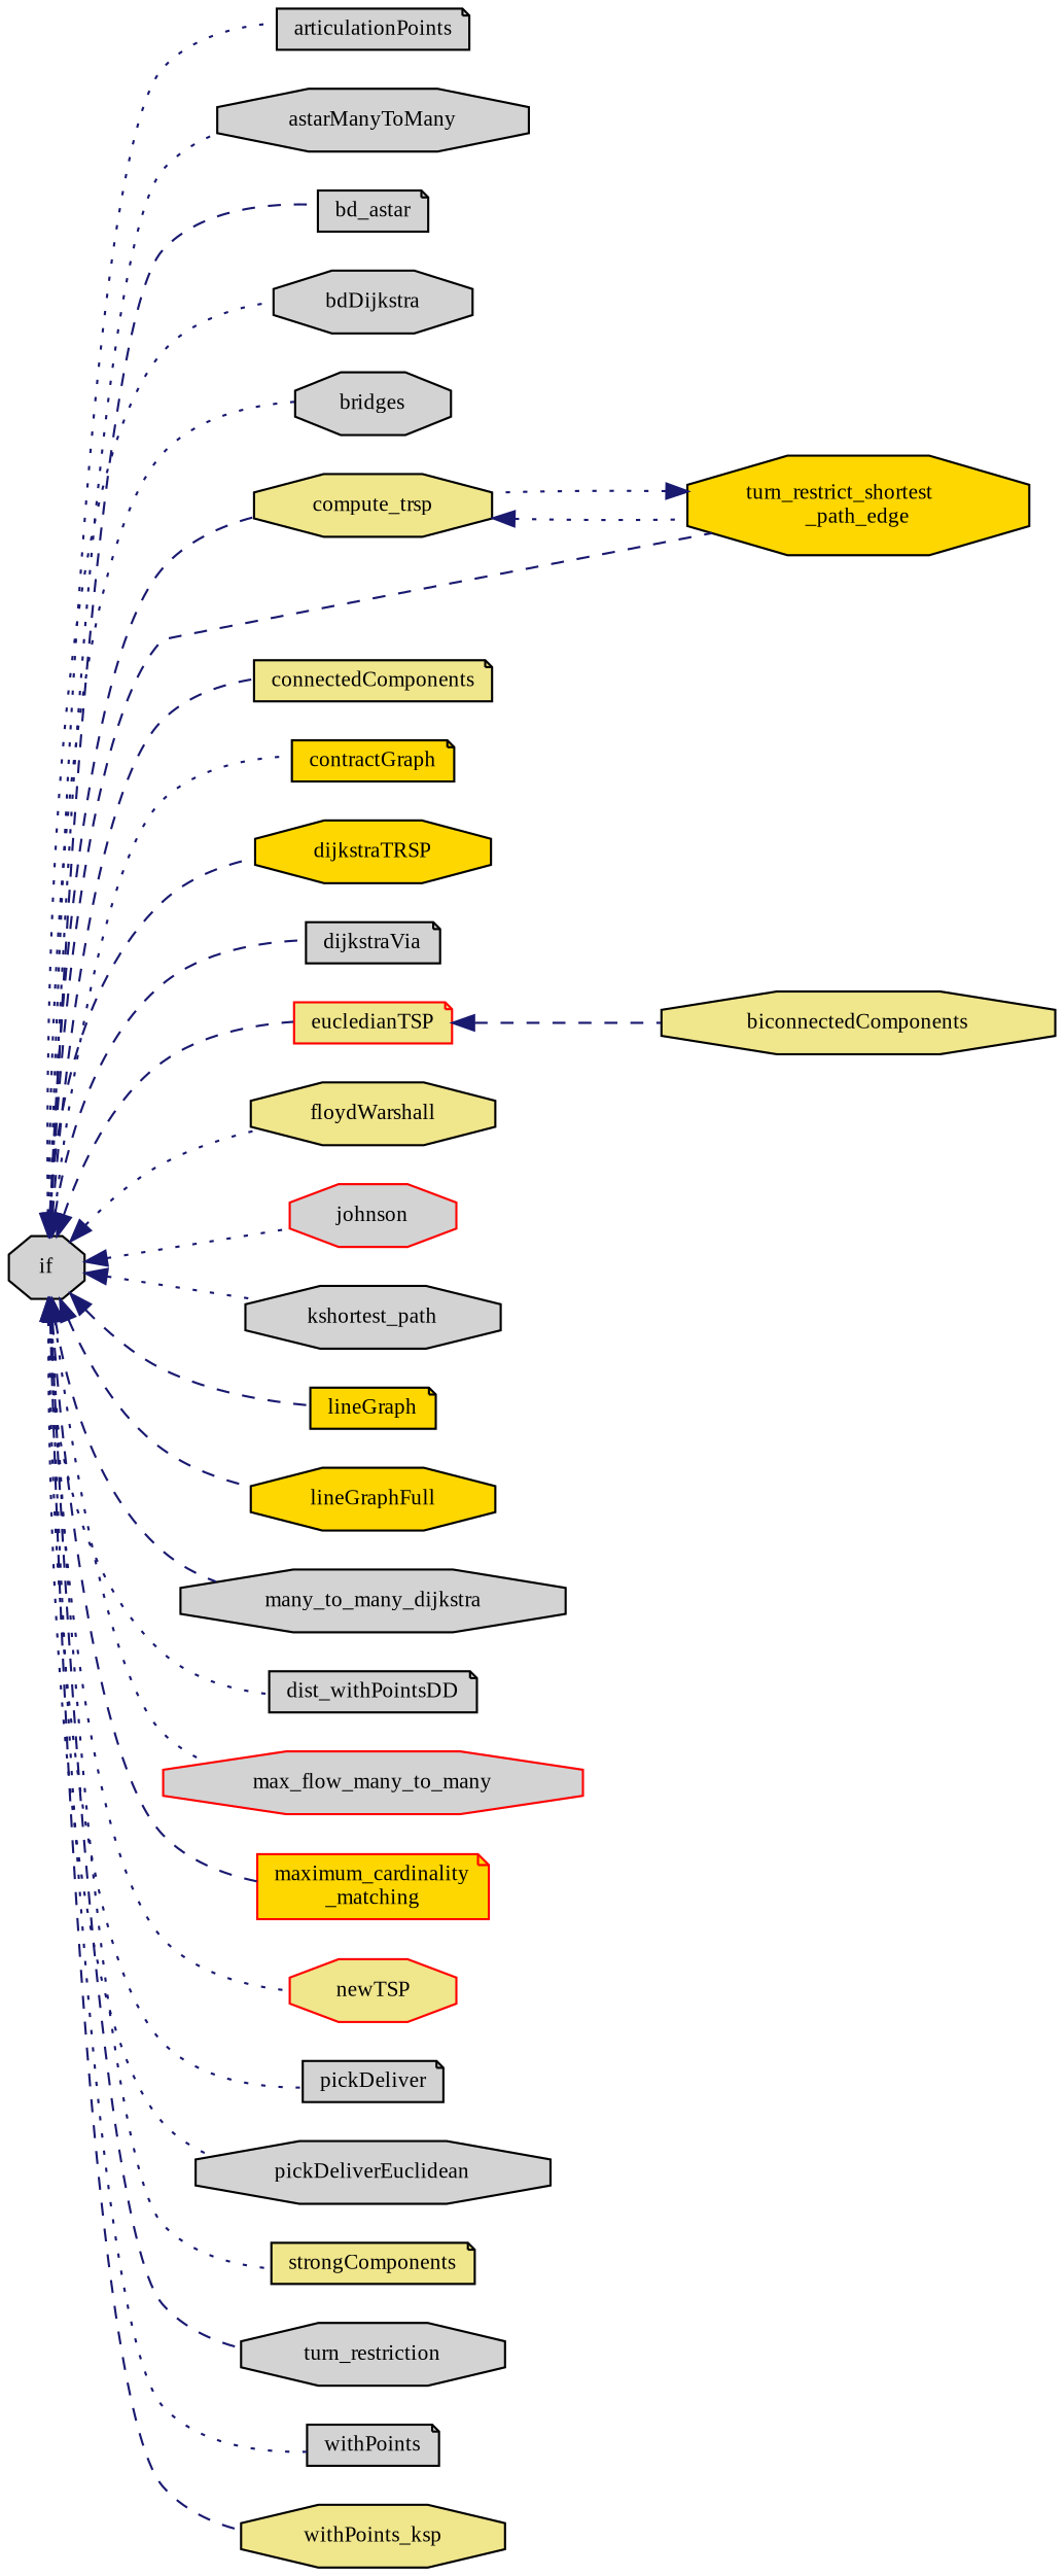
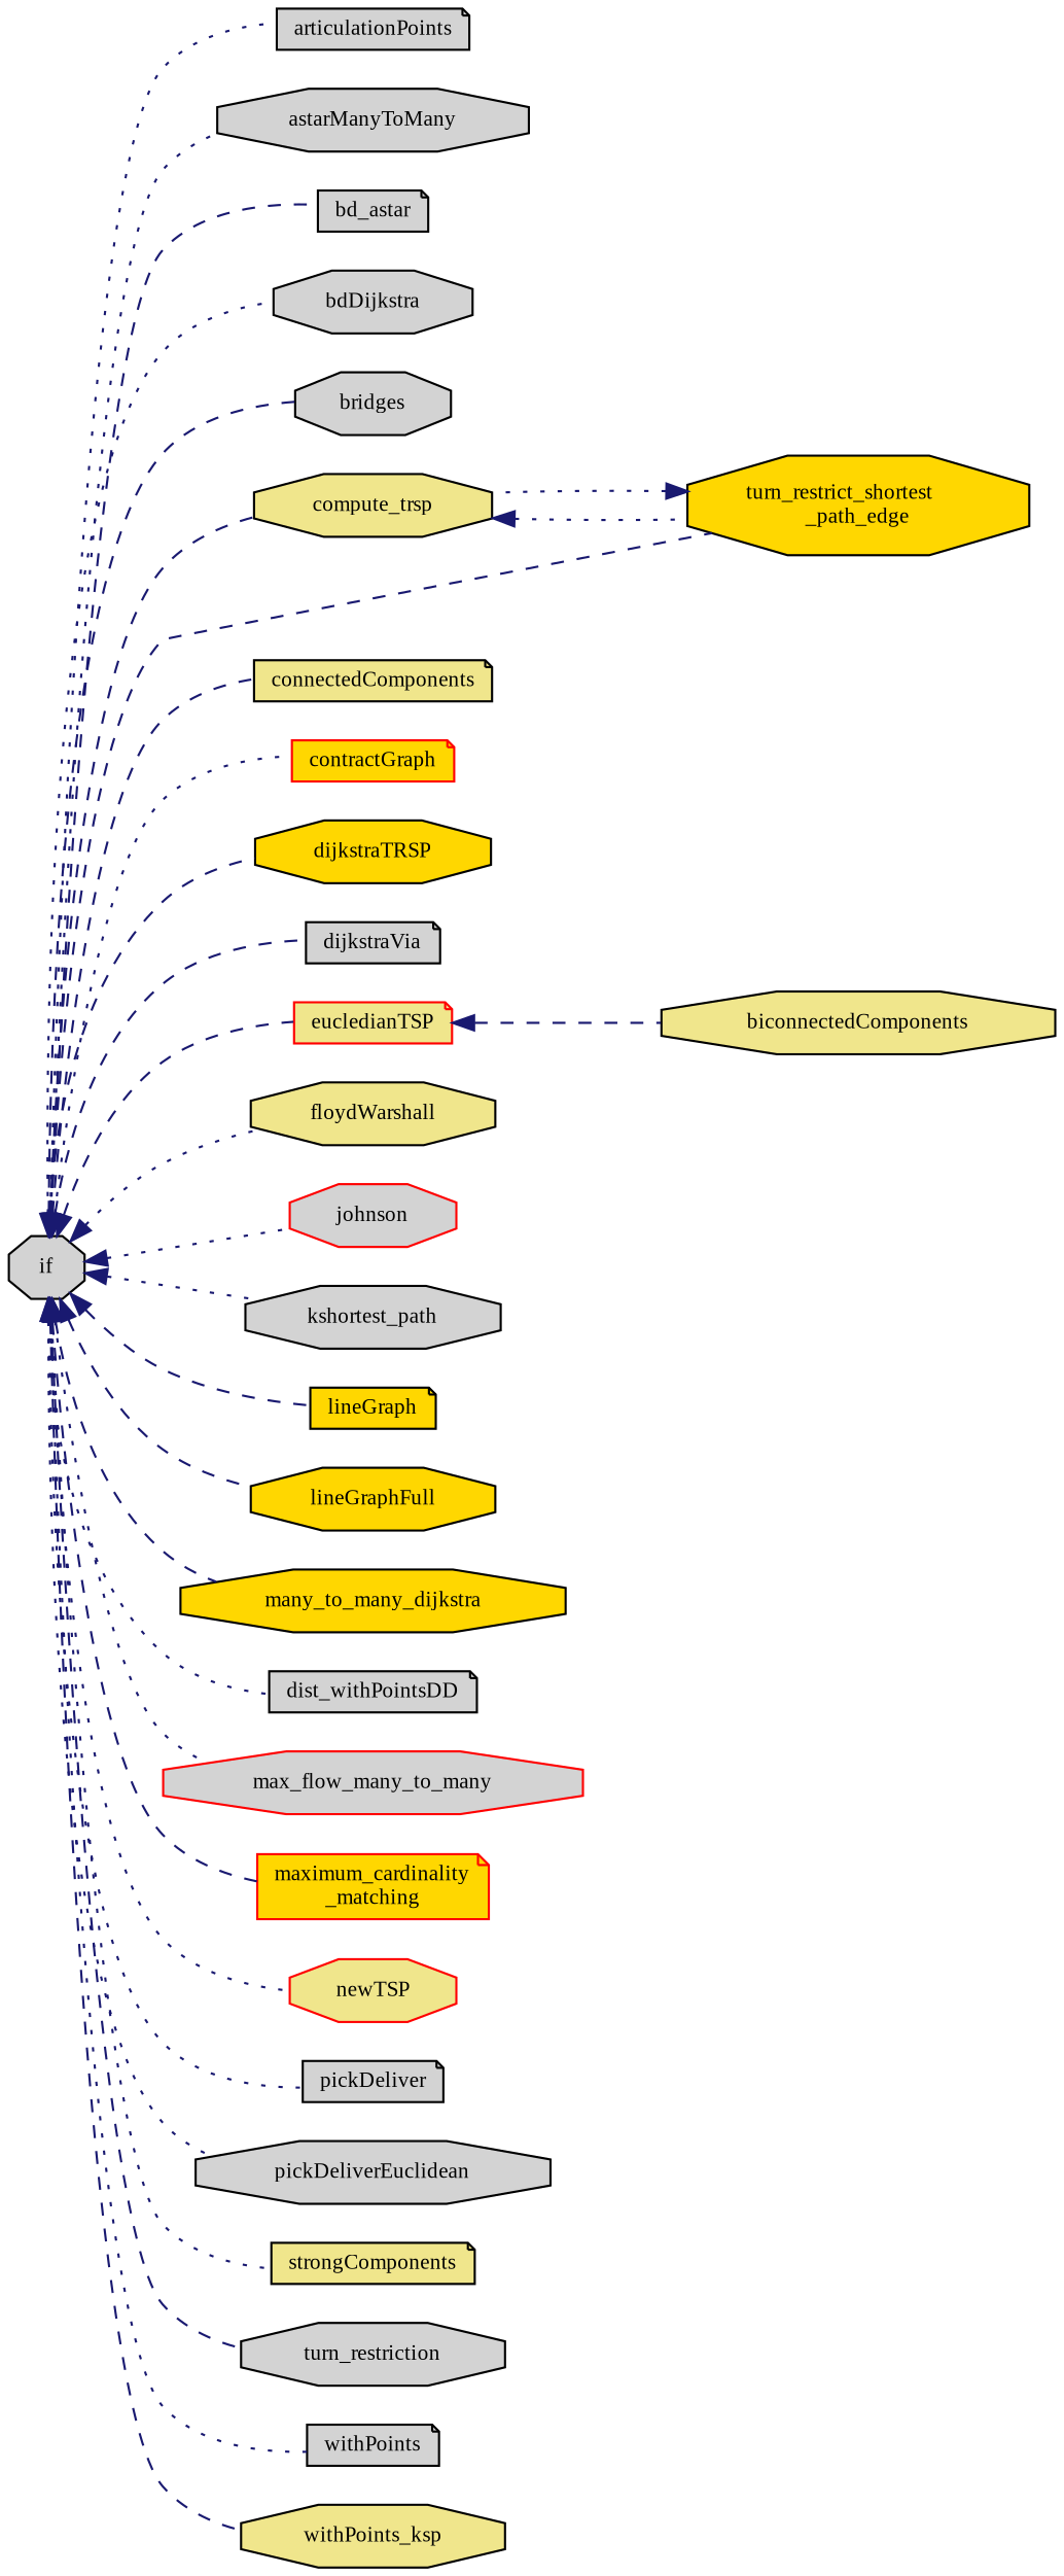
  digraph {
    fontname="Liberation Serif"
    rankdir=LR
    node [color=black fillcolor=lightgrey fontname="Liberation Serif" fontsize=10 shape=octagon style=filled]
    edge [color=midnightblue dir=back fontname="Liberation Serif" fontsize=10 labelfontname=Helvetica labelfontsize=10 style=dotted]
    n1 [fontcolor=black height=0.2 label=if width=0.4]
    n2 [height=0.2 label=articulationPoints shape=note width=0.4]
    n3 [height=0.2 label=astarManyToMany width=0.4]
    n4 [height=0.2 label=bd_astar shape=note width=0.4]
    n5 [height=0.2 label=bdDijkstra width=0.4]
    n6 [height=0.2 label=bridges width=0.4]
    n7 [fillcolor=khaki height=0.2 label=compute_trsp width=0.4]
    n8 [fillcolor=gold height=0.2 label="turn_restrict_shortest\l_path_edge" width=0.4]
    n9 [fillcolor=khaki height=0.2 label=connectedComponents shape=note width=0.4]
-   n10 [fillcolor=gold height=0.2 label=contractGraph shape=note width=0.4]
+   n10 [color=red fillcolor=gold height=0.2 label=contractGraph shape=note width=0.4]
    n11 [fillcolor=gold height=0.2 label=dijkstraTRSP width=0.4]
    n12 [height=0.2 label=dijkstraVia shape=note width=0.4]
    n13 [color=red fillcolor=khaki height=0.2 label=eucledianTSP shape=note width=0.4]
    n14 [fillcolor=khaki height=0.2 label=floydWarshall width=0.4]
    n15 [color=red height=0.2 label=johnson width=0.4]
    n16 [height=0.2 label=kshortest_path width=0.4]
    n17 [fillcolor=gold height=0.2 label=lineGraph shape=note width=0.4]
    n18 [fillcolor=gold height=0.2 label=lineGraphFull width=0.4]
-   n19 [height=0.2 label=many_to_many_dijkstra width=0.4]
+   n19 [fillcolor=gold height=0.2 label=many_to_many_dijkstra width=0.4]
    n20 [height=0.2 label=dist_withPointsDD shape=note width=0.4]
    n21 [color=red height=0.2 label=max_flow_many_to_many width=0.4]
    n22 [color=red fillcolor=gold height=0.2 label="maximum_cardinality\l_matching" shape=note width=0.4]
    n23 [color=red fillcolor=khaki height=0.2 label=newTSP width=0.4]
    n24 [height=0.2 label=pickDeliver shape=note width=0.4]
    n25 [height=0.2 label=pickDeliverEuclidean width=0.4]
    n26 [fillcolor=khaki height=0.2 label=strongComponents shape=note width=0.4]
    n27 [height=0.2 label=turn_restriction width=0.4]
    n28 [height=0.2 label=withPoints shape=note width=0.4]
    n29 [fillcolor=khaki height=0.2 label=withPoints_ksp width=0.4]
    n30 [fillcolor=khaki height=0.2 label=biconnectedComponents width=0.4]
    n1 -> n2
    n1 -> n3
    n1 -> n4 [style=dashed]
    n1 -> n5
-   n1 -> n6
+   n1 -> n6 [style=dashed]
    n1 -> n7 [style=dashed]
    n1 -> n8 [style=dashed]
    n1 -> n9 [style=dashed]
    n1 -> n10
    n1 -> n11 [style=dashed]
    n1 -> n12 [style=dashed]
    n1 -> n13 [style=dashed]
    n1 -> n14
    n1 -> n15
    n1 -> n16
    n1 -> n17 [style=dashed]
    n1 -> n18 [style=dashed]
    n1 -> n19 [style=dashed]
    n1 -> n20
    n1 -> n21
    n1 -> n22 [style=dashed]
    n1 -> n23
    n1 -> n24
    n1 -> n25
    n1 -> n26
    n1 -> n27 [style=dashed]
    n1 -> n28
    n1 -> n29 [style=dashed]
    n7 -> n8
    n8 -> n7
    n13 -> n30 [style=dashed]
  }
